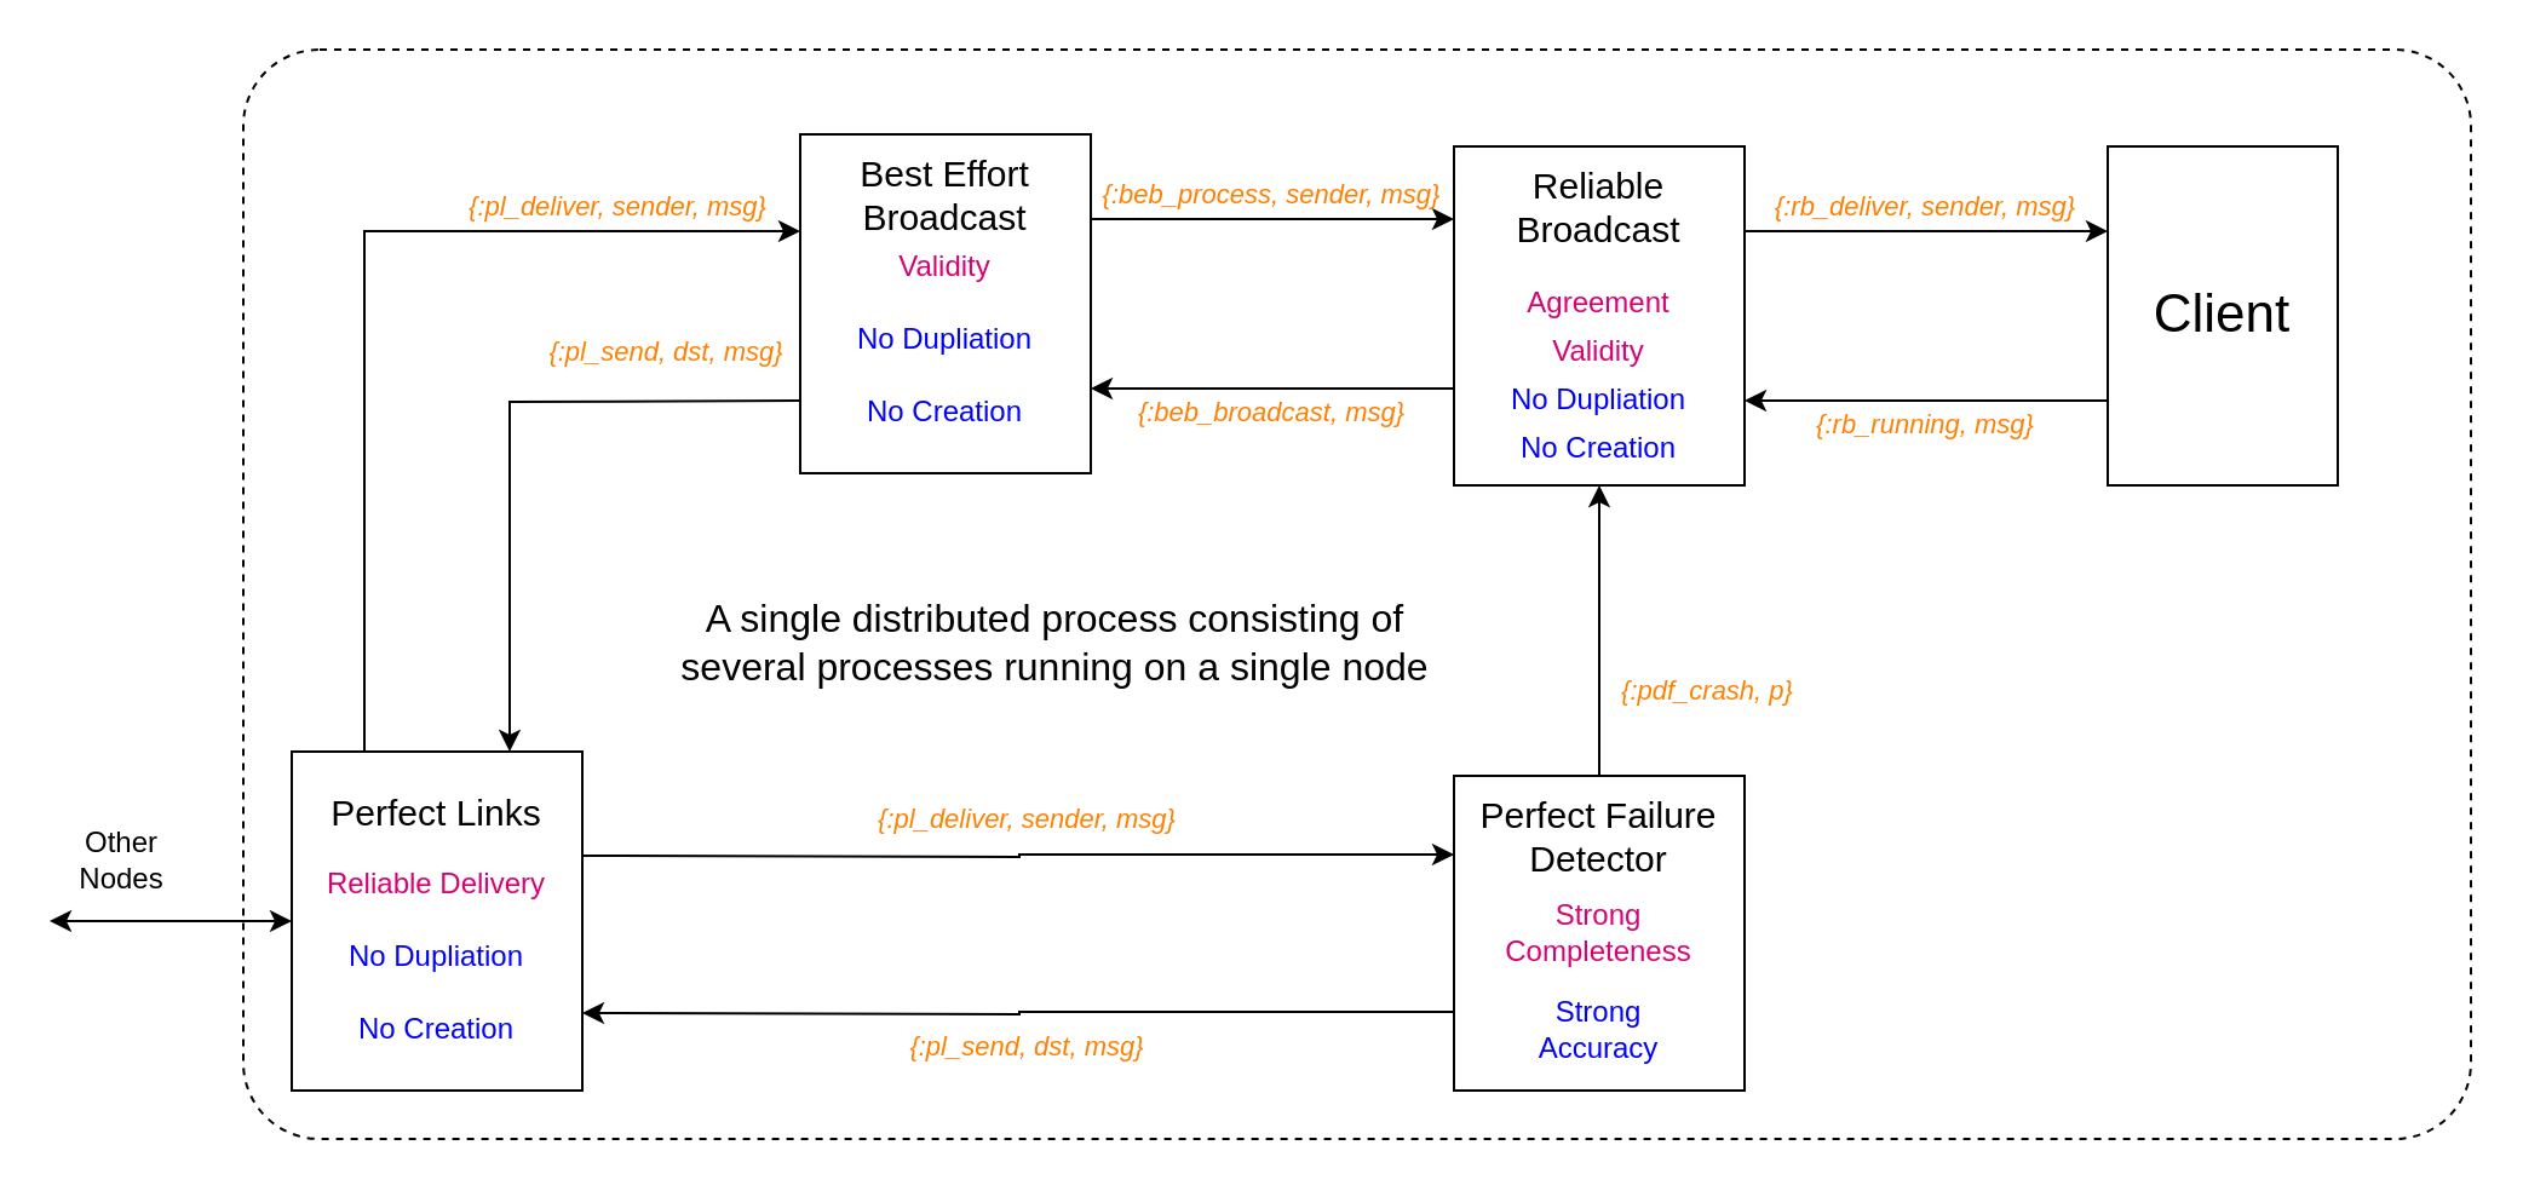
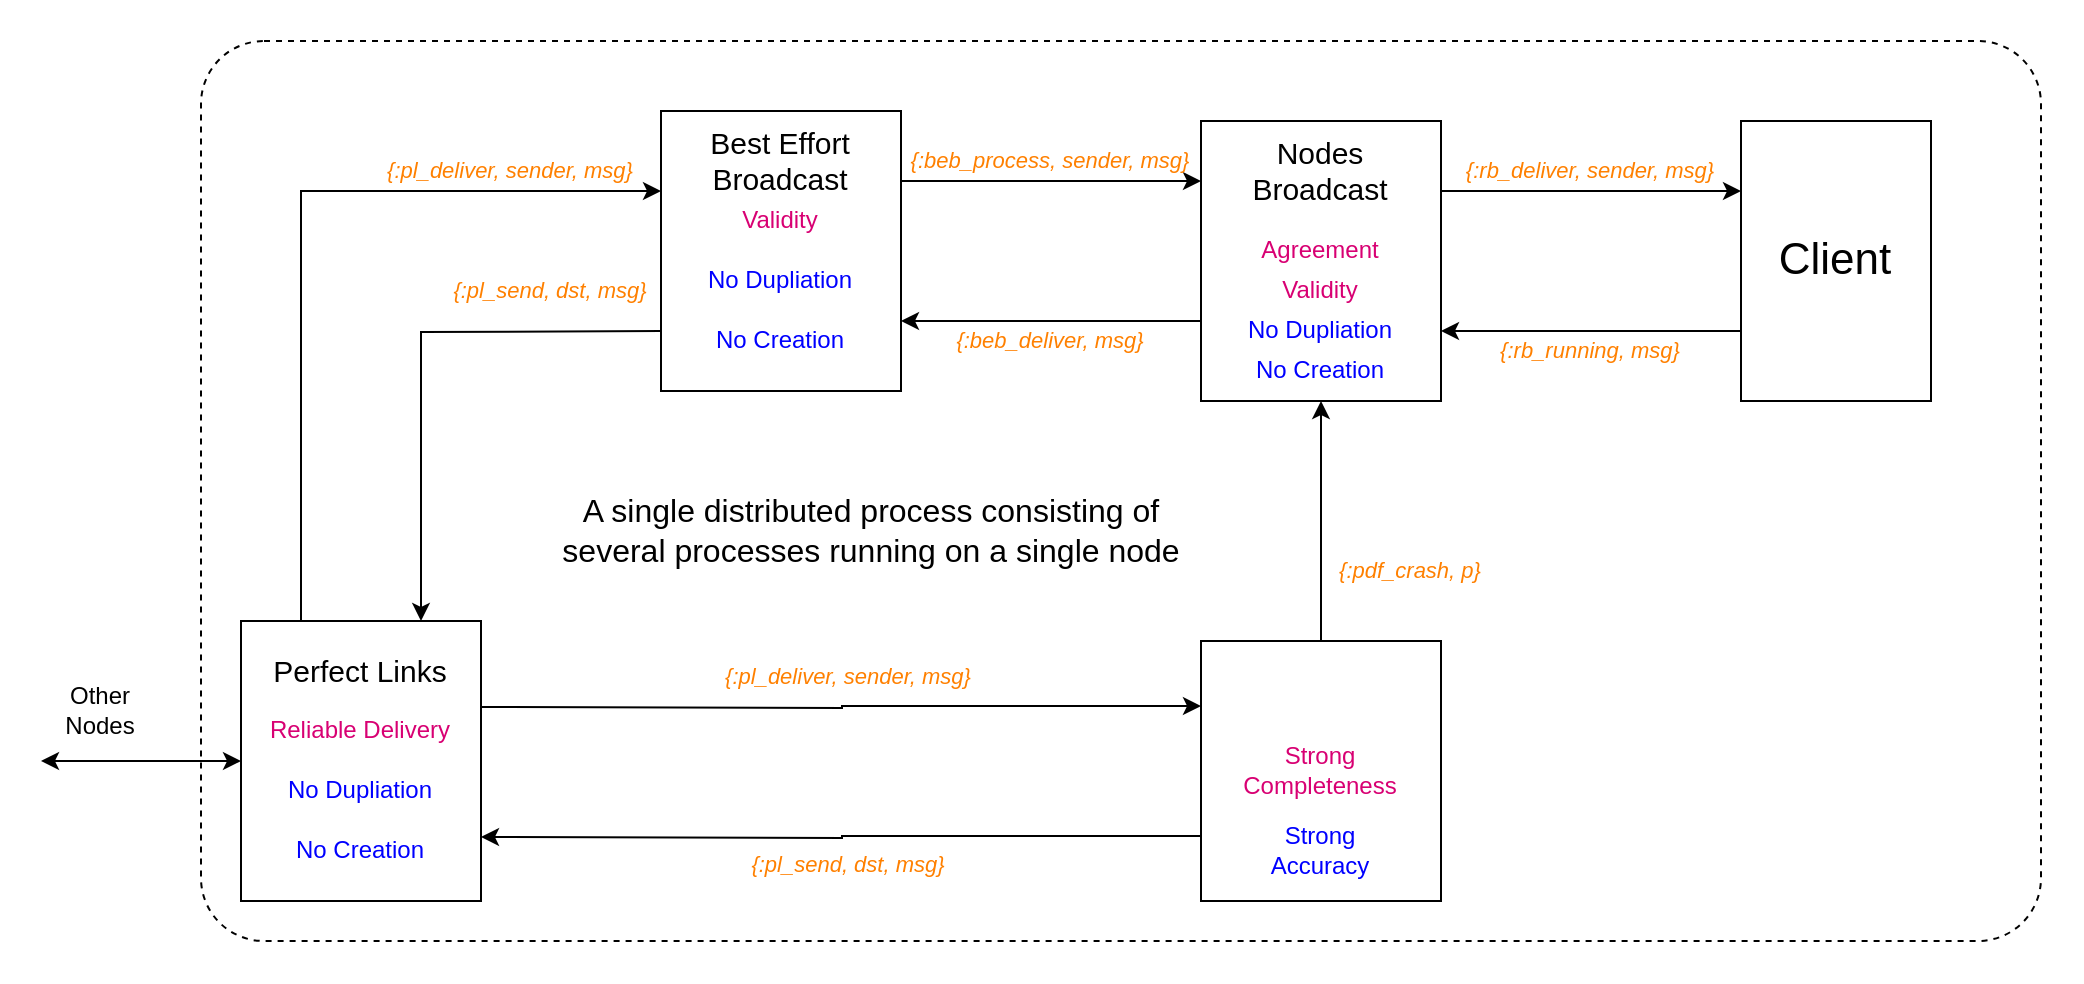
  <mxCell id="0" />
  <mxCell id="1" parent="0" />
  <mxCell id="2" value="" style="rounded=1;whiteSpace=wrap;html=1;arcSize=7;fillColor=none;dashed=1;" vertex="1" parent="1"><mxGeometry x="100" y="20" width="920" height="450" as="geometry" /></mxCell>
  <mxCell id="3" style="edgeStyle=orthogonalEdgeStyle;rounded=0;orthogonalLoop=1;jettySize=auto;html=1;exitX=0.25;exitY=0;exitDx=0;exitDy=0;entryX=0;entryY=0.25;entryDx=0;entryDy=0;fontSize=15;fontColor=#D80073;" edge="1" parent="1" source="6"><mxGeometry relative="1" as="geometry"><mxPoint x="330" y="95" as="targetPoint" /><Array as="points"><mxPoint x="150" y="95" /></Array></mxGeometry></mxCell>
  <mxCell id="4" style="edgeStyle=orthogonalEdgeStyle;rounded=0;orthogonalLoop=1;jettySize=auto;html=1;entryX=0;entryY=0.25;entryDx=0;entryDy=0;" edge="1" parent="1" target="16"><mxGeometry relative="1" as="geometry"><mxPoint x="280" y="300" as="targetPoint" /><mxPoint x="240" y="353" as="sourcePoint" /></mxGeometry></mxCell>
  <mxCell id="5" style="edgeStyle=orthogonalEdgeStyle;rounded=0;orthogonalLoop=1;jettySize=auto;html=1;exitX=0;exitY=0.5;exitDx=0;exitDy=0;startArrow=classic;startFill=1;" edge="1" parent="1" source="6"><mxGeometry relative="1" as="geometry"><mxPoint x="20" y="380" as="targetPoint" /></mxGeometry></mxCell>
  <mxCell id="6" value="" style="rounded=0;whiteSpace=wrap;html=1;align=center;" vertex="1" parent="1"><mxGeometry x="120" y="310" width="120" height="140" as="geometry" /></mxCell>
  <mxCell id="7" value="Perfect Links" style="text;html=1;strokeColor=none;fillColor=none;align=center;verticalAlign=middle;whiteSpace=wrap;rounded=0;fontSize=15;" vertex="1" parent="1"><mxGeometry x="120" y="320" width="120" height="30" as="geometry" /></mxCell>
  <mxCell id="8" value="Reliable Delivery" style="text;html=1;strokeColor=none;fillColor=none;align=center;verticalAlign=middle;whiteSpace=wrap;rounded=0;fontColor=#D80073;" vertex="1" parent="1"><mxGeometry x="120" y="350" width="120" height="30" as="geometry" /></mxCell>
  <mxCell id="9" value="No Dupliation" style="text;html=1;strokeColor=none;fillColor=none;align=center;verticalAlign=middle;whiteSpace=wrap;rounded=0;fontColor=#0000FF;" vertex="1" parent="1"><mxGeometry x="120" y="380" width="120" height="30" as="geometry" /></mxCell>
  <mxCell id="10" value="No Creation" style="text;html=1;strokeColor=none;fillColor=none;align=center;verticalAlign=middle;whiteSpace=wrap;rounded=0;fontColor=#0000FF;" vertex="1" parent="1"><mxGeometry x="120" y="410" width="120" height="30" as="geometry" /></mxCell>
  <mxCell id="11" value="" style="endArrow=classic;html=1;rounded=0;fontSize=15;fontColor=#D80073;entryX=0.75;entryY=0;entryDx=0;entryDy=0;exitX=0;exitY=0.75;exitDx=0;exitDy=0;edgeStyle=orthogonalEdgeStyle;" edge="1" parent="1" target="6"><mxGeometry width="50" height="50" relative="1" as="geometry"><mxPoint x="330" y="165" as="sourcePoint" /><mxPoint x="300" y="170" as="targetPoint" /></mxGeometry></mxCell>
  <mxCell id="12" value="{:pl_deliver, sender, msg}" style="text;html=1;strokeColor=none;fillColor=none;align=center;verticalAlign=middle;whiteSpace=wrap;rounded=0;fontSize=11;fontColor=#FF8000;fontStyle=2" vertex="1" parent="1"><mxGeometry x="180" y="70" width="150" height="30" as="geometry" /></mxCell>
  <mxCell id="13" value="{:pl_send, dst, msg}" style="text;html=1;strokeColor=none;fillColor=none;align=center;verticalAlign=middle;whiteSpace=wrap;rounded=0;fontSize=11;fontColor=#FF8000;fontStyle=2" vertex="1" parent="1"><mxGeometry x="220" y="130" width="110" height="30" as="geometry" /></mxCell>
  <mxCell id="14" style="edgeStyle=orthogonalEdgeStyle;rounded=0;orthogonalLoop=1;jettySize=auto;html=1;exitX=0.5;exitY=0;exitDx=0;exitDy=0;entryX=0.5;entryY=1;entryDx=0;entryDy=0;" edge="1" parent="1" source="16" target="28"><mxGeometry relative="1" as="geometry"><mxPoint x="390" y="200" as="targetPoint" /></mxGeometry></mxCell>
  <mxCell id="15" style="edgeStyle=orthogonalEdgeStyle;rounded=0;orthogonalLoop=1;jettySize=auto;html=1;exitX=0;exitY=0.75;exitDx=0;exitDy=0;" edge="1" parent="1" source="16"><mxGeometry relative="1" as="geometry"><mxPoint x="240" y="418" as="targetPoint" /></mxGeometry></mxCell>
  <mxCell id="16" value="" style="rounded=0;whiteSpace=wrap;html=1;align=center;" vertex="1" parent="1"><mxGeometry x="600" y="320" width="120" height="130" as="geometry" /></mxCell>
- <mxCell id="17" value="Perfect Failure Detector" style="text;html=1;strokeColor=none;fillColor=none;align=center;verticalAlign=middle;whiteSpace=wrap;rounded=0;fontSize=15;" vertex="1" parent="1"><mxGeometry x="600" y="330" width="120" height="30" as="geometry" /></mxCell>
  <mxCell id="18" value="Strong &lt;br&gt;Completeness" style="text;html=1;strokeColor=none;fillColor=none;align=center;verticalAlign=middle;whiteSpace=wrap;rounded=0;fontColor=#D80073;" vertex="1" parent="1"><mxGeometry x="600" y="370" width="120" height="30" as="geometry" /></mxCell>
  <mxCell id="19" value="Strong &lt;br&gt;Accuracy" style="text;html=1;strokeColor=none;fillColor=none;align=center;verticalAlign=middle;whiteSpace=wrap;rounded=0;fontColor=#0000FF;" vertex="1" parent="1"><mxGeometry x="600" y="410" width="120" height="30" as="geometry" /></mxCell>
  <mxCell id="20" value="{:pdf_crash, p}" style="text;html=1;strokeColor=none;fillColor=none;align=center;verticalAlign=middle;whiteSpace=wrap;rounded=0;fontSize=11;fontColor=#FF8000;fontStyle=2" vertex="1" parent="1"><mxGeometry x="660" y="270" width="90" height="30" as="geometry" /></mxCell>
  <mxCell id="21" value="{:pl_deliver, sender, msg}" style="text;html=1;strokeColor=none;fillColor=none;align=center;verticalAlign=middle;whiteSpace=wrap;rounded=0;fontSize=11;fontColor=#FF8000;fontStyle=2" vertex="1" parent="1"><mxGeometry x="349" y="323" width="150" height="30" as="geometry" /></mxCell>
  <mxCell id="22" value="{:pl_send, dst, msg}" style="text;html=1;strokeColor=none;fillColor=none;align=center;verticalAlign=middle;whiteSpace=wrap;rounded=0;fontSize=11;fontColor=#FF8000;fontStyle=2" vertex="1" parent="1"><mxGeometry x="369" y="417" width="110" height="30" as="geometry" /></mxCell>
  <mxCell id="23" style="edgeStyle=orthogonalEdgeStyle;rounded=0;orthogonalLoop=1;jettySize=auto;html=1;entryX=0;entryY=0.25;entryDx=0;entryDy=0;fontSize=15;fontColor=#D80073;exitX=1;exitY=0.25;exitDx=0;exitDy=0;" edge="1" parent="1" source="24" target="30"><mxGeometry relative="1" as="geometry"><mxPoint x="740" y="120" as="sourcePoint" /></mxGeometry></mxCell>
  <mxCell id="24" value="" style="rounded=0;whiteSpace=wrap;html=1;align=center;" vertex="1" parent="1"><mxGeometry x="600" y="60" width="120" height="140" as="geometry" /></mxCell>
- <mxCell id="25" value="Reliable&lt;br&gt;Broadcast" style="text;html=1;strokeColor=none;fillColor=none;align=center;verticalAlign=middle;whiteSpace=wrap;rounded=0;fontSize=15;" vertex="1" parent="1"><mxGeometry x="600" y="70" width="120" height="30" as="geometry" /></mxCell>
+ <mxCell id="25" value="Nodes&lt;br&gt;Broadcast" style="text;html=1;strokeColor=none;fillColor=none;align=center;verticalAlign=middle;whiteSpace=wrap;rounded=0;fontSize=15;" vertex="1" parent="1"><mxGeometry x="600" y="70" width="120" height="30" as="geometry" /></mxCell>
  <mxCell id="26" value="Agreement" style="text;html=1;strokeColor=none;fillColor=none;align=center;verticalAlign=middle;whiteSpace=wrap;rounded=0;fontColor=#D80073;" vertex="1" parent="1"><mxGeometry x="600" y="110" width="120" height="30" as="geometry" /></mxCell>
  <mxCell id="27" value="No Dupliation" style="text;html=1;strokeColor=none;fillColor=none;align=center;verticalAlign=middle;whiteSpace=wrap;rounded=0;fontColor=#0000FF;" vertex="1" parent="1"><mxGeometry x="600" y="150" width="120" height="30" as="geometry" /></mxCell>
  <mxCell id="28" value="No Creation" style="text;html=1;strokeColor=none;fillColor=none;align=center;verticalAlign=middle;whiteSpace=wrap;rounded=0;fontColor=#0000FF;" vertex="1" parent="1"><mxGeometry x="600" y="170" width="120" height="30" as="geometry" /></mxCell>
  <mxCell id="29" style="edgeStyle=orthogonalEdgeStyle;rounded=0;orthogonalLoop=1;jettySize=auto;html=1;exitX=0;exitY=0.75;exitDx=0;exitDy=0;fontSize=15;fontColor=#D80073;entryX=1;entryY=0.75;entryDx=0;entryDy=0;" edge="1" parent="1" source="30" target="24"><mxGeometry relative="1" as="geometry"><mxPoint x="730" y="190" as="targetPoint" /></mxGeometry></mxCell>
  <mxCell id="30" value="Client" style="rounded=0;whiteSpace=wrap;html=1;align=center;fontSize=22;" vertex="1" parent="1"><mxGeometry x="870" y="60" width="95" height="140" as="geometry" /></mxCell>
  <mxCell id="31" value="{:rb_deliver, sender, msg}" style="text;html=1;strokeColor=none;fillColor=none;align=center;verticalAlign=middle;whiteSpace=wrap;rounded=0;fontSize=11;fontColor=#FF8000;fontStyle=2" vertex="1" parent="1"><mxGeometry x="730" y="70" width="130" height="30" as="geometry" /></mxCell>
  <mxCell id="32" value="{:rb_running, msg}" style="text;html=1;strokeColor=none;fillColor=none;align=center;verticalAlign=middle;whiteSpace=wrap;rounded=0;fontSize=11;fontColor=#FF8000;fontStyle=2" vertex="1" parent="1"><mxGeometry x="735" y="160" width="120" height="30" as="geometry" /></mxCell>
  <mxCell id="33" value="Validity" style="text;html=1;strokeColor=none;fillColor=none;align=center;verticalAlign=middle;whiteSpace=wrap;rounded=0;fontColor=#D80073;" vertex="1" parent="1"><mxGeometry x="600" y="130" width="120" height="30" as="geometry" /></mxCell>
  <mxCell id="34" value="" style="rounded=0;whiteSpace=wrap;html=1;align=center;" vertex="1" parent="1"><mxGeometry x="330" y="55" width="120" height="140" as="geometry" /></mxCell>
  <mxCell id="35" value="Best Effort Broadcast" style="text;html=1;strokeColor=none;fillColor=none;align=center;verticalAlign=middle;whiteSpace=wrap;rounded=0;fontSize=15;" vertex="1" parent="1"><mxGeometry x="330" y="65" width="120" height="30" as="geometry" /></mxCell>
  <mxCell id="36" value="Validity" style="text;html=1;strokeColor=none;fillColor=none;align=center;verticalAlign=middle;whiteSpace=wrap;rounded=0;fontColor=#D80073;" vertex="1" parent="1"><mxGeometry x="330" y="95" width="120" height="30" as="geometry" /></mxCell>
  <mxCell id="37" value="No Dupliation" style="text;html=1;strokeColor=none;fillColor=none;align=center;verticalAlign=middle;whiteSpace=wrap;rounded=0;fontColor=#0000FF;" vertex="1" parent="1"><mxGeometry x="330" y="125" width="120" height="30" as="geometry" /></mxCell>
  <mxCell id="38" value="No Creation" style="text;html=1;strokeColor=none;fillColor=none;align=center;verticalAlign=middle;whiteSpace=wrap;rounded=0;fontColor=#0000FF;" vertex="1" parent="1"><mxGeometry x="330" y="155" width="120" height="30" as="geometry" /></mxCell>
  <mxCell id="39" style="edgeStyle=orthogonalEdgeStyle;rounded=0;orthogonalLoop=1;jettySize=auto;html=1;entryX=0;entryY=0.25;entryDx=0;entryDy=0;fontSize=15;fontColor=#D80073;exitX=1;exitY=0.25;exitDx=0;exitDy=0;" edge="1" parent="1"><mxGeometry relative="1" as="geometry"><mxPoint x="450" y="90" as="sourcePoint" /><mxPoint x="600" y="90" as="targetPoint" /></mxGeometry></mxCell>
  <mxCell id="40" style="edgeStyle=orthogonalEdgeStyle;rounded=0;orthogonalLoop=1;jettySize=auto;html=1;exitX=0;exitY=0.75;exitDx=0;exitDy=0;fontSize=15;fontColor=#D80073;entryX=1;entryY=0.75;entryDx=0;entryDy=0;" edge="1" parent="1"><mxGeometry relative="1" as="geometry"><mxPoint x="600" y="160" as="sourcePoint" /><mxPoint x="450" y="160" as="targetPoint" /></mxGeometry></mxCell>
  <mxCell id="41" value="{:beb_process, sender, msg}" style="text;html=1;strokeColor=none;fillColor=none;align=center;verticalAlign=middle;whiteSpace=wrap;rounded=0;fontSize=11;fontColor=#FF8000;fontStyle=2" vertex="1" parent="1"><mxGeometry x="450" y="65" width="150" height="30" as="geometry" /></mxCell>
- <mxCell id="42" value="{:beb_broadcast, msg}" style="text;html=1;strokeColor=none;fillColor=none;align=center;verticalAlign=middle;whiteSpace=wrap;rounded=0;fontSize=11;fontColor=#FF8000;fontStyle=2" vertex="1" parent="1"><mxGeometry x="465" y="155" width="120" height="30" as="geometry" /></mxCell>
+ <mxCell id="42" value="{:beb_deliver, msg}" style="text;html=1;strokeColor=none;fillColor=none;align=center;verticalAlign=middle;whiteSpace=wrap;rounded=0;fontSize=11;fontColor=#FF8000;fontStyle=2" vertex="1" parent="1"><mxGeometry x="465" y="155" width="120" height="30" as="geometry" /></mxCell>
  <mxCell id="43" value="A single distributed process consisting of several processes running on a single node" style="text;html=1;strokeColor=none;fillColor=none;align=center;verticalAlign=middle;whiteSpace=wrap;rounded=0;fontSize=16;" vertex="1" parent="1"><mxGeometry x="280" y="230" width="311" height="70" as="geometry" /></mxCell>
  <mxCell id="44" value="Other Nodes" style="text;html=1;strokeColor=none;fillColor=none;align=center;verticalAlign=middle;whiteSpace=wrap;rounded=0;dashed=1;" vertex="1" parent="1"><mxGeometry x="20" y="340" width="60" height="30" as="geometry" /></mxCell>
